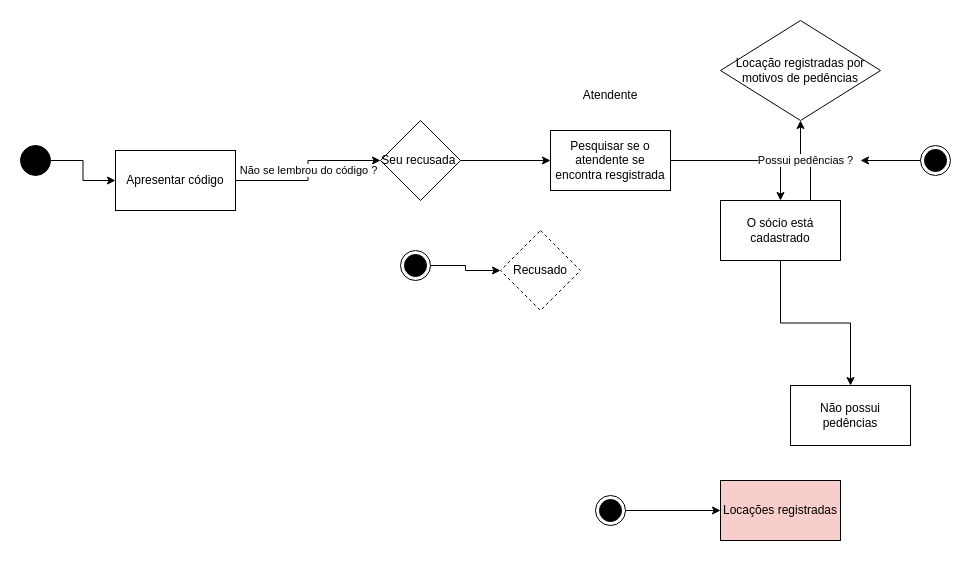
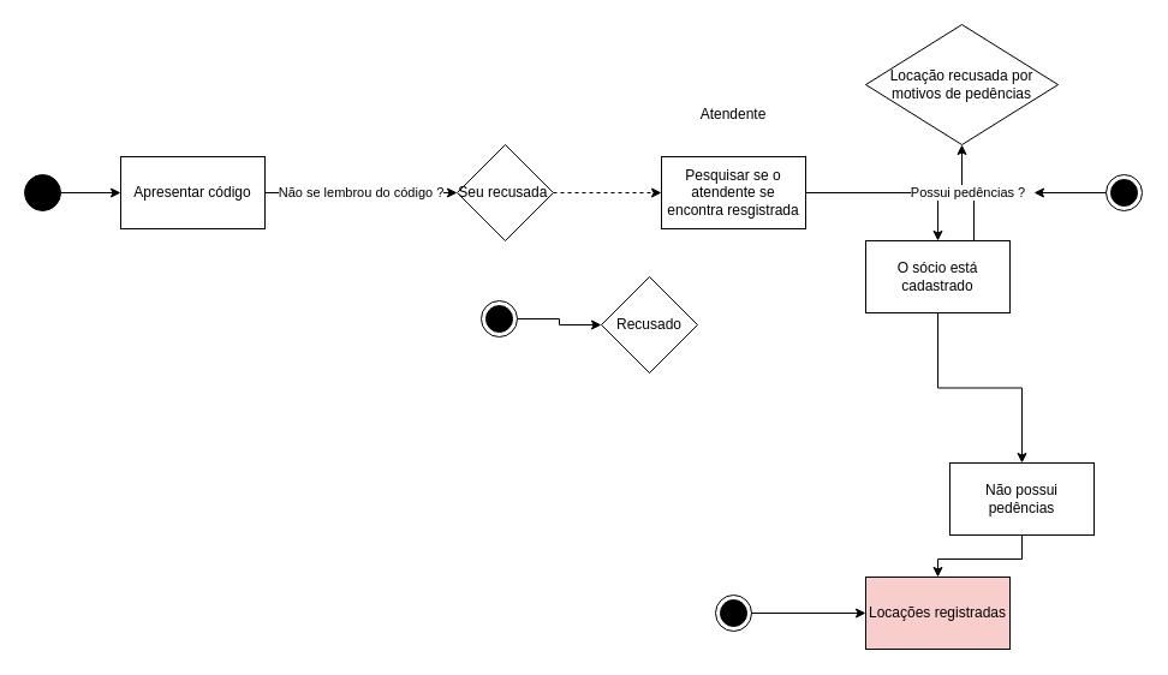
  <mxCell id="0" />
  <mxCell id="1" parent="0" />
  <mxCell id="2" style="edgeStyle=orthogonalEdgeStyle;rounded=0;orthogonalLoop=1;jettySize=auto;html=1;entryX=0;entryY=0.5;entryDx=0;entryDy=0;" edge="1" parent="1" source="3" target="4"><mxGeometry relative="1" as="geometry" /></mxCell>
  <mxCell id="3" value="" style="ellipse;fillColor=strokeColor;html=1;" vertex="1" parent="1"><mxGeometry y="145" width="30" height="30" as="geometry" x="20" /></mxCell>
- <mxCell id="4" value="Apresentar código" style="rounded=0;whiteSpace=wrap;html=1;" vertex="1" parent="1"><mxGeometry x="115" y="150" width="120" height="60" as="geometry" /></mxCell>
+ <mxCell id="4" value="Apresentar código" style="rounded=0;whiteSpace=wrap;html=1;" vertex="1" parent="1"><mxGeometry x="100" y="130" width="120" height="60" as="geometry" /></mxCell>
  <mxCell id="5" value="Atendente" style="text;strokeColor=none;align=center;fillColor=none;html=1;verticalAlign=middle;whiteSpace=wrap;rounded=0;" vertex="1" parent="1"><mxGeometry x="580" y="80" width="60" height="30" as="geometry" /></mxCell>
  <mxCell id="6" style="edgeStyle=orthogonalEdgeStyle;rounded=0;orthogonalLoop=1;jettySize=auto;html=1;exitX=1;exitY=0.5;exitDx=0;exitDy=0;entryX=0.5;entryY=0;entryDx=0;entryDy=0;" edge="1" parent="1" source="7" target="14"><mxGeometry relative="1" as="geometry" /></mxCell>
  <mxCell id="7" value="Pesquisar se o atendente se encontra resgistrada" style="rounded=0;whiteSpace=wrap;html=1;" vertex="1" parent="1"><mxGeometry x="550" y="130" width="120" height="60" as="geometry" /></mxCell>
- <mxCell id="8" value="Recusado" style="rhombus;whiteSpace=wrap;html=1;dashed=1;" vertex="1" parent="1"><mxGeometry x="500" y="230" width="80" height="80" as="geometry" /></mxCell>
+ <mxCell id="8" value="Recusado" style="rhombus;whiteSpace=wrap;html=1;" vertex="1" parent="1"><mxGeometry x="500" y="230" width="80" height="80" as="geometry" /></mxCell>
  <mxCell id="9" value="Não se lembrou do código ?" style="edgeStyle=orthogonalEdgeStyle;rounded=0;orthogonalLoop=1;jettySize=auto;html=1;exitX=1;exitY=0.5;exitDx=0;exitDy=0;entryX=0;entryY=0.5;entryDx=0;entryDy=0;" edge="1" parent="1" source="4" target="11"><mxGeometry relative="1" as="geometry"><mxPoint x="280" y="160" as="sourcePoint" /><mxPoint x="500" y="160" as="targetPoint" /></mxGeometry></mxCell>
- <mxCell id="10" style="edgeStyle=orthogonalEdgeStyle;rounded=0;orthogonalLoop=1;jettySize=auto;html=1;exitX=1;exitY=0.5;exitDx=0;exitDy=0;entryX=0;entryY=0.5;entryDx=0;entryDy=0;" edge="1" parent="1" source="11" target="7"><mxGeometry relative="1" as="geometry" /></mxCell>
+ <mxCell id="10" style="edgeStyle=orthogonalEdgeStyle;rounded=0;orthogonalLoop=1;jettySize=auto;html=1;exitX=1;exitY=0.5;exitDx=0;exitDy=0;entryX=0;entryY=0.5;entryDx=0;entryDy=0;dashed=1;" edge="1" parent="1" source="11" target="7"><mxGeometry relative="1" as="geometry" /></mxCell>
  <mxCell id="11" value="Seu recusada&amp;nbsp;" style="rhombus;whiteSpace=wrap;html=1;" vertex="1" parent="1"><mxGeometry x="380" y="120" width="80" height="80" as="geometry" /></mxCell>
  <mxCell id="12" value="Possui pedências ?" style="edgeStyle=orthogonalEdgeStyle;rounded=0;orthogonalLoop=1;jettySize=auto;html=1;exitX=0.75;exitY=0;exitDx=0;exitDy=0;" edge="1" parent="1" source="14"><mxGeometry relative="1" as="geometry"><mxPoint x="800" y="120" as="targetPoint" /><Array as="points"><mxPoint x="810" y="160" /><mxPoint x="800" y="160" /></Array></mxGeometry></mxCell>
  <mxCell id="13" style="edgeStyle=orthogonalEdgeStyle;rounded=0;orthogonalLoop=1;jettySize=auto;html=1;exitX=0.5;exitY=1;exitDx=0;exitDy=0;entryX=0.5;entryY=0;entryDx=0;entryDy=0;" edge="1" parent="1" source="14" target="17"><mxGeometry relative="1" as="geometry" /></mxCell>
  <mxCell id="14" value="O sócio está cadastrado" style="rounded=0;whiteSpace=wrap;html=1;" vertex="1" parent="1"><mxGeometry x="720" y="200" width="120" height="60" as="geometry" /></mxCell>
- <mxCell id="15" value="Locação registradas por motivos de pedências" style="rhombus;whiteSpace=wrap;html=1;" vertex="1" parent="1"><mxGeometry x="720" y="20" width="160" height="100" as="geometry" /></mxCell>
+ <mxCell id="15" value="Locação recusada por motivos de pedências" style="rhombus;whiteSpace=wrap;html=1;" vertex="1" parent="1"><mxGeometry x="720" y="20" width="160" height="100" as="geometry" /></mxCell>
+ <mxCell id="16" style="edgeStyle=orthogonalEdgeStyle;rounded=0;orthogonalLoop=1;jettySize=auto;html=1;exitX=0.5;exitY=1;exitDx=0;exitDy=0;entryX=0.5;entryY=0;entryDx=0;entryDy=0;" edge="1" parent="1" source="17" target="18"><mxGeometry relative="1" as="geometry" /></mxCell>
  <mxCell id="17" value="Não possui pedências" style="rounded=0;whiteSpace=wrap;html=1;" vertex="1" parent="1"><mxGeometry x="790" y="385" width="120" height="60" as="geometry" /></mxCell>
  <mxCell id="18" value="Locações registradas" style="rounded=0;whiteSpace=wrap;html=1;fillColor=#f8cecc;" vertex="1" parent="1"><mxGeometry x="720" y="480" width="120" height="60" as="geometry" /></mxCell>
  <mxCell id="19" style="edgeStyle=orthogonalEdgeStyle;rounded=0;orthogonalLoop=1;jettySize=auto;html=1;" edge="1" parent="1" source="20" target="18"><mxGeometry relative="1" as="geometry" /></mxCell>
  <mxCell id="20" value="" style="ellipse;html=1;shape=endState;fillColor=strokeColor;" vertex="1" parent="1"><mxGeometry x="595" y="495" width="30" height="30" as="geometry" /></mxCell>
  <mxCell id="21" style="edgeStyle=orthogonalEdgeStyle;rounded=0;orthogonalLoop=1;jettySize=auto;html=1;" edge="1" parent="1" source="22"><mxGeometry relative="1" as="geometry"><mxPoint x="860" y="160" as="targetPoint" /></mxGeometry></mxCell>
  <mxCell id="22" value="" style="ellipse;html=1;shape=endState;fillColor=strokeColor;" vertex="1" parent="1"><mxGeometry x="920" y="145" width="30" height="30" as="geometry" /></mxCell>
  <mxCell id="23" style="edgeStyle=orthogonalEdgeStyle;rounded=0;orthogonalLoop=1;jettySize=auto;html=1;entryX=0;entryY=0.5;entryDx=0;entryDy=0;" edge="1" parent="1" source="24" target="8"><mxGeometry relative="1" as="geometry" /></mxCell>
  <mxCell id="24" value="" style="ellipse;html=1;shape=endState;fillColor=strokeColor;" vertex="1" parent="1"><mxGeometry x="400" y="250" width="30" height="30" as="geometry" /></mxCell>
